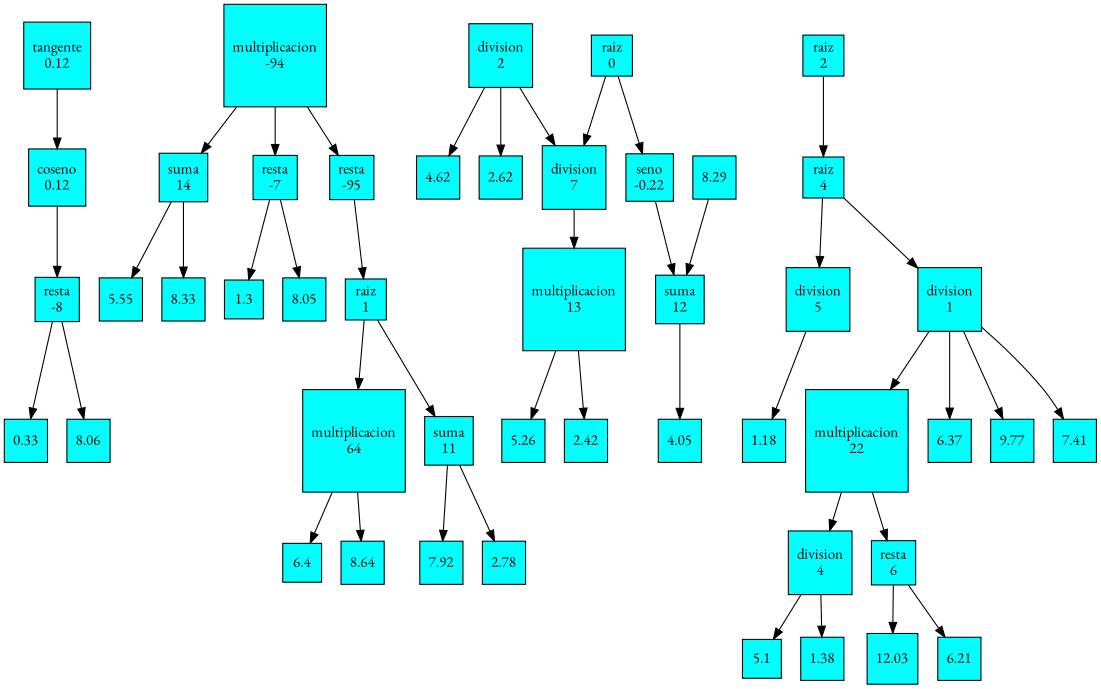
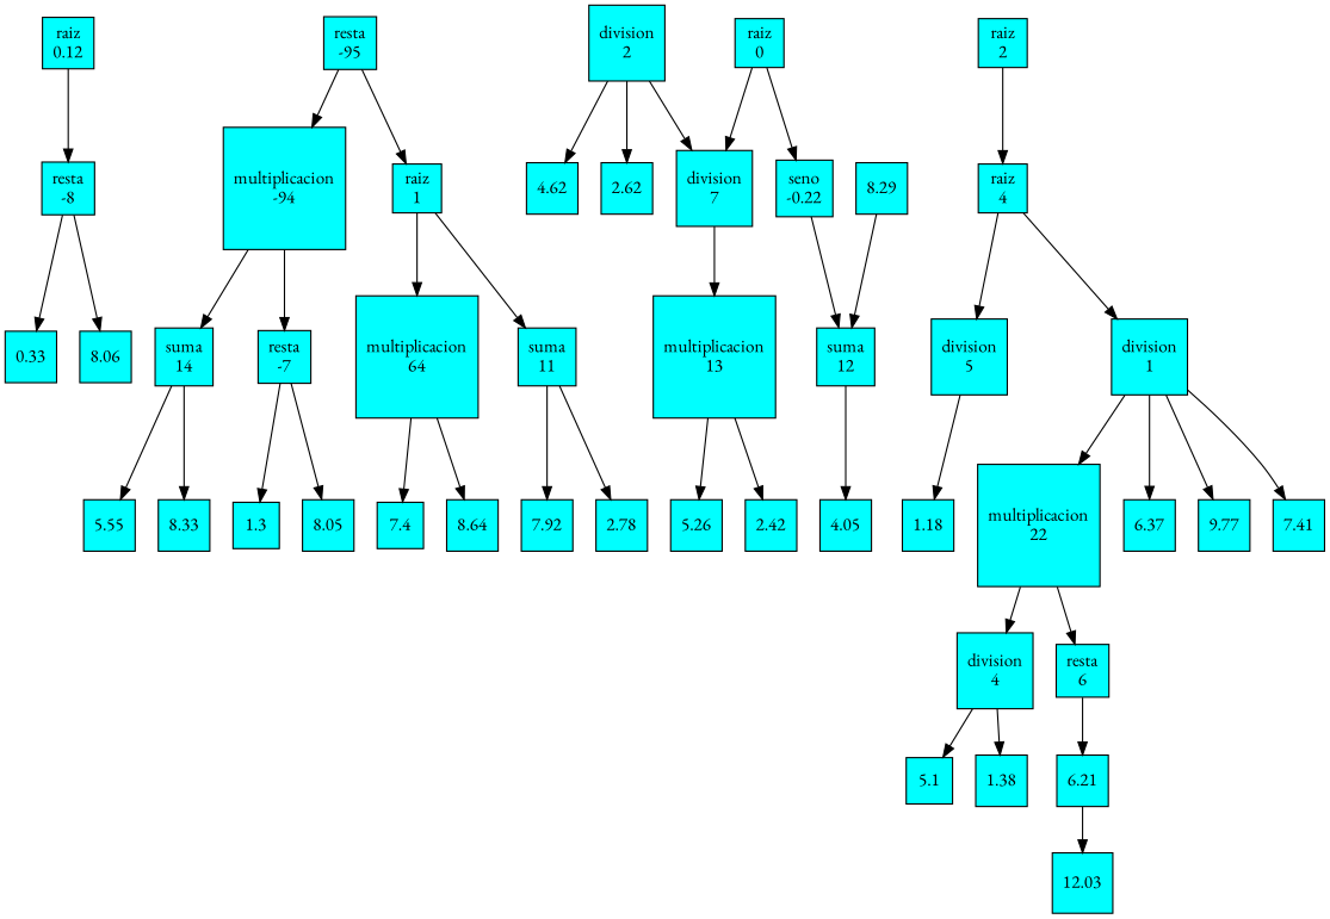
  digraph {
    fontname="EB Garamond"
    node [fillcolor=cyan fontcolor=black fontname="EB Garamond" shape=square style=filled]
    edge [fontname="EB Garamond"]
    n1 [label=0.33]
    n2 [label=8.06]
    n3 [label="resta\n-8"]
-   n4 [label="coseno\n0.12"]
-   n5 [label="tangente\n0.12"]
+   n4 [label="raiz\n0.12"]
    n6 [label=5.55]
    n7 [label=8.33]
    n8 [label="suma\n14"]
    n9 [label=1.3]
    n10 [label=8.05]
    n11 [label="resta\n-7"]
    n12 [label="multiplicacion\n-94"]
-   n13 [label=6.4]
+   n13 [label=7.4]
    n14 [label=8.64]
    n15 [label="multiplicacion\n64"]
    n16 [label=7.92]
    n17 [label=2.78]
    n18 [label="suma\n11"]
    n19 [label="raiz\n1"]
    n20 [label="resta\n-95"]
    n21 [label=5.26]
    n22 [label=2.42]
    n23 [label="multiplicacion\n13"]
    n24 [label=4.62]
    n25 [label=2.62]
    n26 [label="division\n2"]
    n27 [label="division\n7"]
    n28 [label=8.29]
    n29 [label="suma\n12"]
    n30 [label=4.05]
    n31 [label="seno\n-0.22"]
    n32 [label="raiz\n0"]
    n33 [label=5.1]
    n34 [label=1.38]
    n35 [label="division\n4"]
    n36 [label=12.03]
    n37 [label=6.21]
    n38 [label="resta\n6"]
    n39 [label="multiplicacion\n22"]
    n40 [label=6.37]
    n41 [label=1.18]
    n42 [label="division\n5"]
    n43 [label=9.77]
    n44 [label=7.41]
    n45 [label="division\n1"]
    n46 [label="raiz\n4"]
    n47 [label="raiz\n2"]
    n3 -> n1
    n3 -> n2
    n4 -> n3
-   n5 -> n4
    n8 -> n6
    n8 -> n7
    n11 -> n9
    n11 -> n10
    n12 -> n8
    n12 -> n11
    n15 -> n13
    n15 -> n14
    n18 -> n16
    n18 -> n17
    n19 -> n15
    n19 -> n18
-   n12 -> n20
+   n20 -> n12
    n20 -> n19
    n23 -> n21
    n23 -> n22
    n26 -> n24
    n26 -> n25
    n26 -> n27
    n27 -> n23
    n28 -> n29
    n29 -> n30
    n31 -> n29
    n32 -> n27
    n32 -> n31
    n35 -> n33
    n35 -> n34
-   n38 -> n36
+   n37 -> n36
    n38 -> n37
    n39 -> n35
    n39 -> n38
    n42 -> n41
    n45 -> n39
    n45 -> n40
    n45 -> n43
    n45 -> n44
    n46 -> n42
    n46 -> n45
    n47 -> n46
  }
